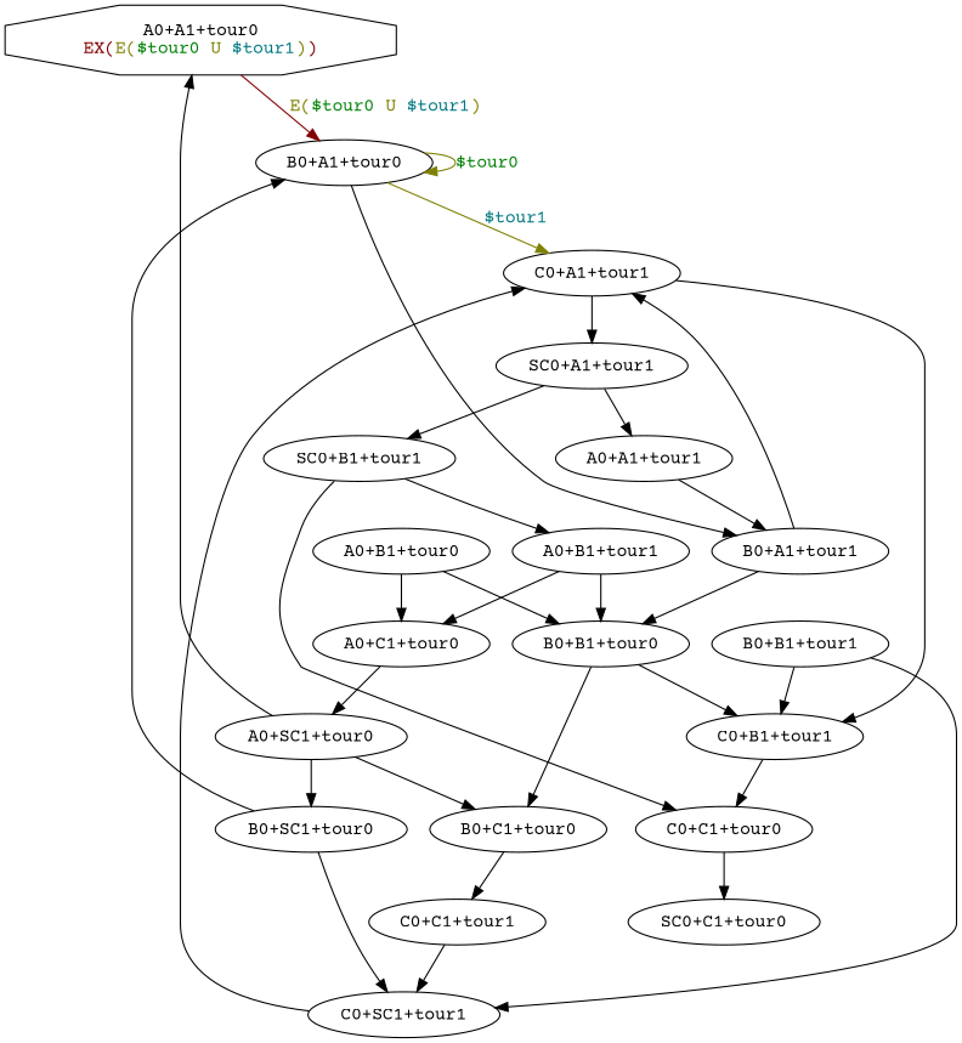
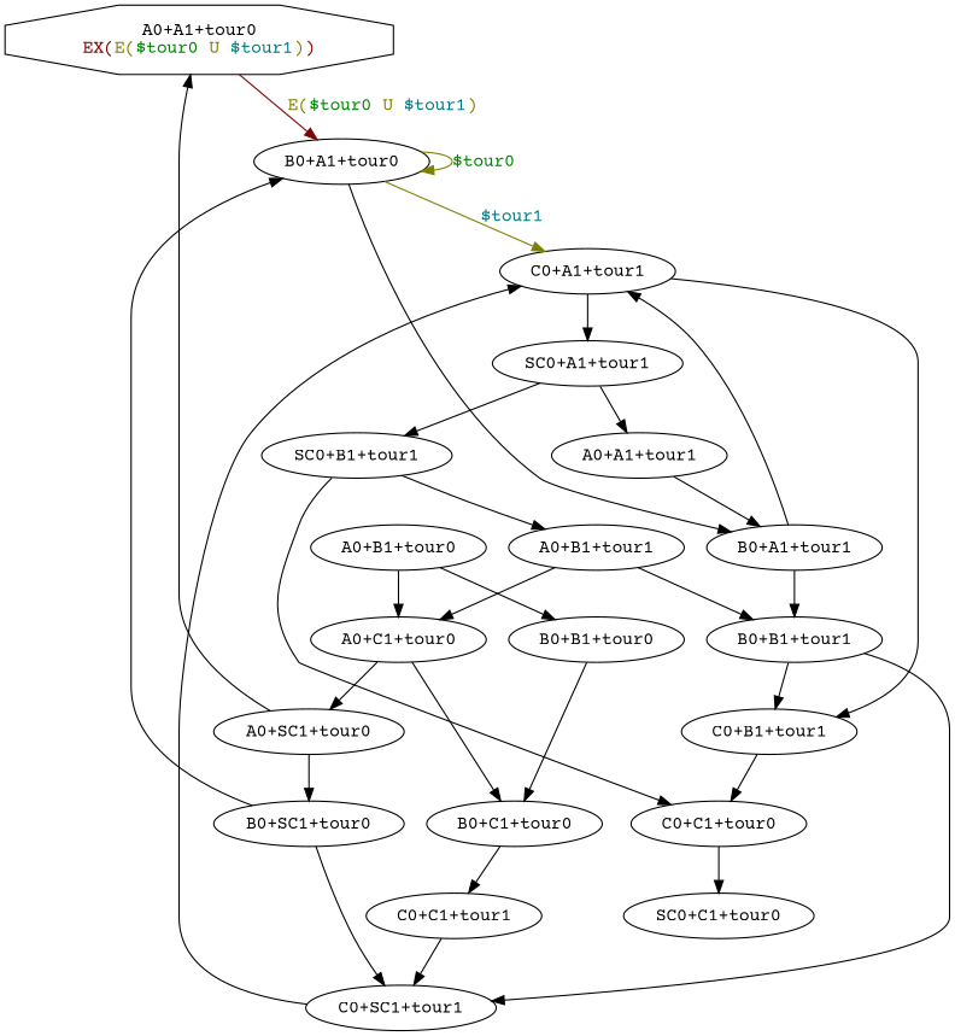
  digraph {
    fontname="Courier Prime"
    node [fontname="Courier Prime"]
    edge [fontname="Courier Prime"]
    n1 [label=<A0+A1+tour0<BR/><FONT COLOR="0.0 1 0.5">EX(<FONT COLOR="0.17 1 0.5">E(<FONT COLOR="0.34 1 0.5">$tour0</FONT> U <FONT COLOR="0.51 1 0.5">$tour1</FONT>)</FONT>)</FONT>> shape=octagon]
    n2 [label=<B0+A1+tour0>]
    n3 [label=<C0+A1+tour1>]
    n4 [label=<B0+A1+tour1>]
    n5 [label=<A0+B1+tour0>]
    n6 [label=<B0+B1+tour0>]
    n7 [label=<A0+C1+tour0>]
    n8 [label=<SC0+A1+tour1>]
    n9 [label=<C0+B1+tour1>]
    n10 [label=<B0+C1+tour0>]
    n11 [label=<A0+A1+tour1>]
    n12 [label=<SC0+B1+tour1>]
    n13 [label=<C0+C1+tour0>]
    n14 [label=<A0+B1+tour1>]
    n15 [label=<B0+B1+tour1>]
    n16 [label=<C0+SC1+tour1>]
    n17 [label=<C0+C1+tour1>]
    n18 [label=<SC0+C1+tour0>]
    n19 [label=<A0+SC1+tour0>]
    n20 [label=<B0+SC1+tour0>]
    n1 -> n2 [color="0.0 1 0.5" label=<<FONT COLOR="0.17 1 0.5">E(<FONT COLOR="0.34 1 0.5">$tour0</FONT> U <FONT COLOR="0.51 1 0.5">$tour1</FONT>)</FONT>>]
    n2 -> n2 [color="0.17 1 0.5" label=<<FONT COLOR="0.34 1 0.5">$tour0</FONT>>]
    n2 -> n3 [color="0.17 1 0.5" label=<<FONT COLOR="0.51 1 0.5">$tour1</FONT>>]
    n2 -> n4
    n3 -> n8
    n3 -> n9
    n4 -> n3
-   n4 -> n6
+   n4 -> n15
    n5 -> n6
    n5 -> n7
-   n6 -> n9
    n6 -> n10
-   n19 -> n10
+   n7 -> n10
    n7 -> n19
    n8 -> n11
    n8 -> n12
    n9 -> n13
    n10 -> n17
    n11 -> n4
    n12 -> n13
    n12 -> n14
    n13 -> n18
    n14 -> n7
-   n14 -> n6
+   n14 -> n15
    n15 -> n9
    n15 -> n16
    n16 -> n3
    n17 -> n16
    n19 -> n1
    n19 -> n20
    n20 -> n2
    n20 -> n16
  }
